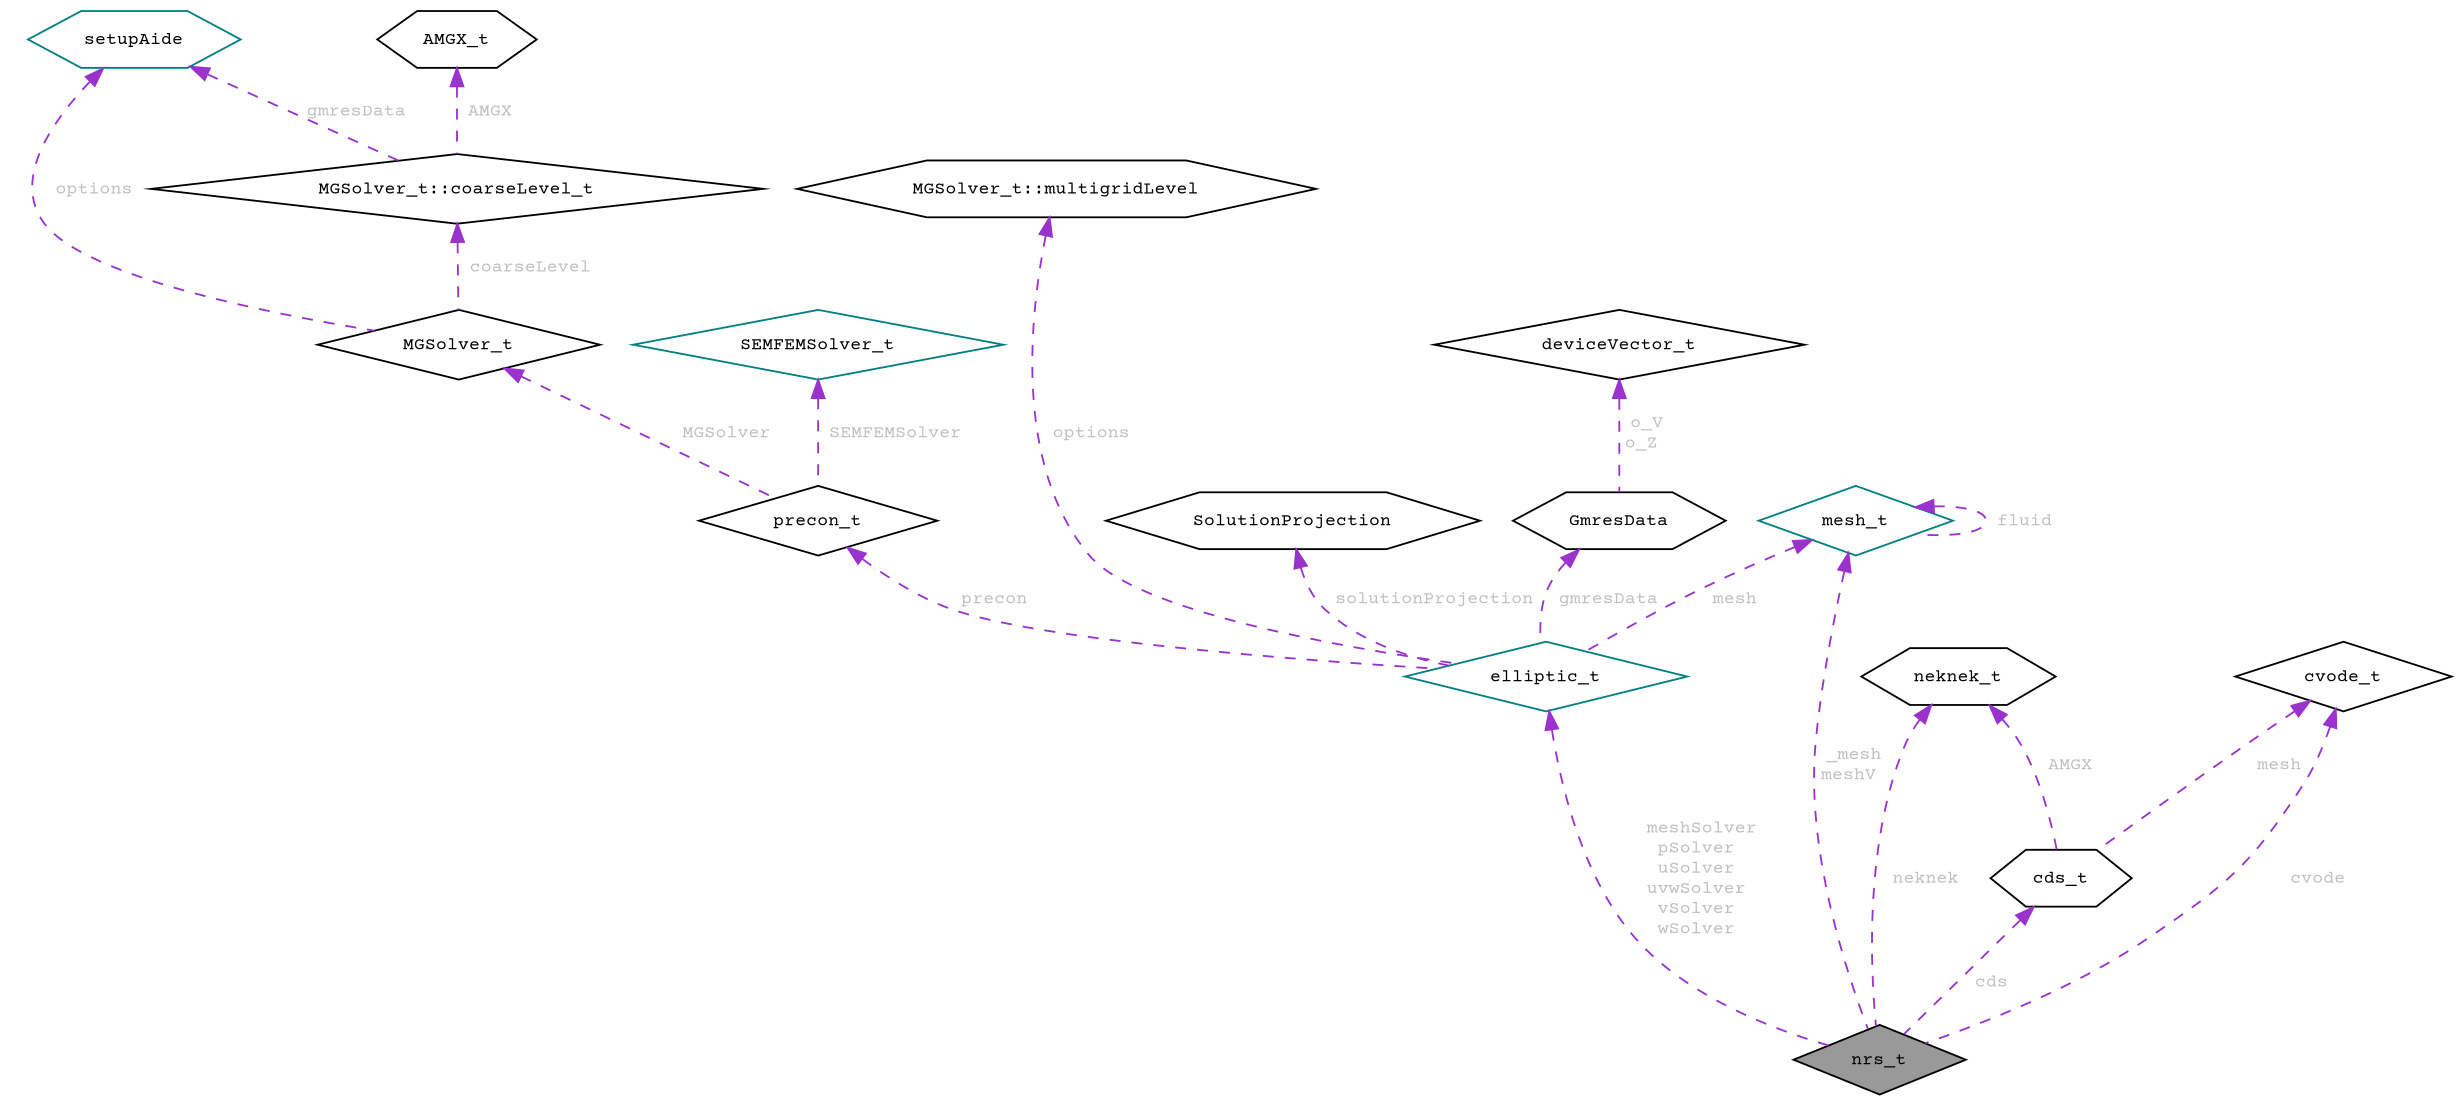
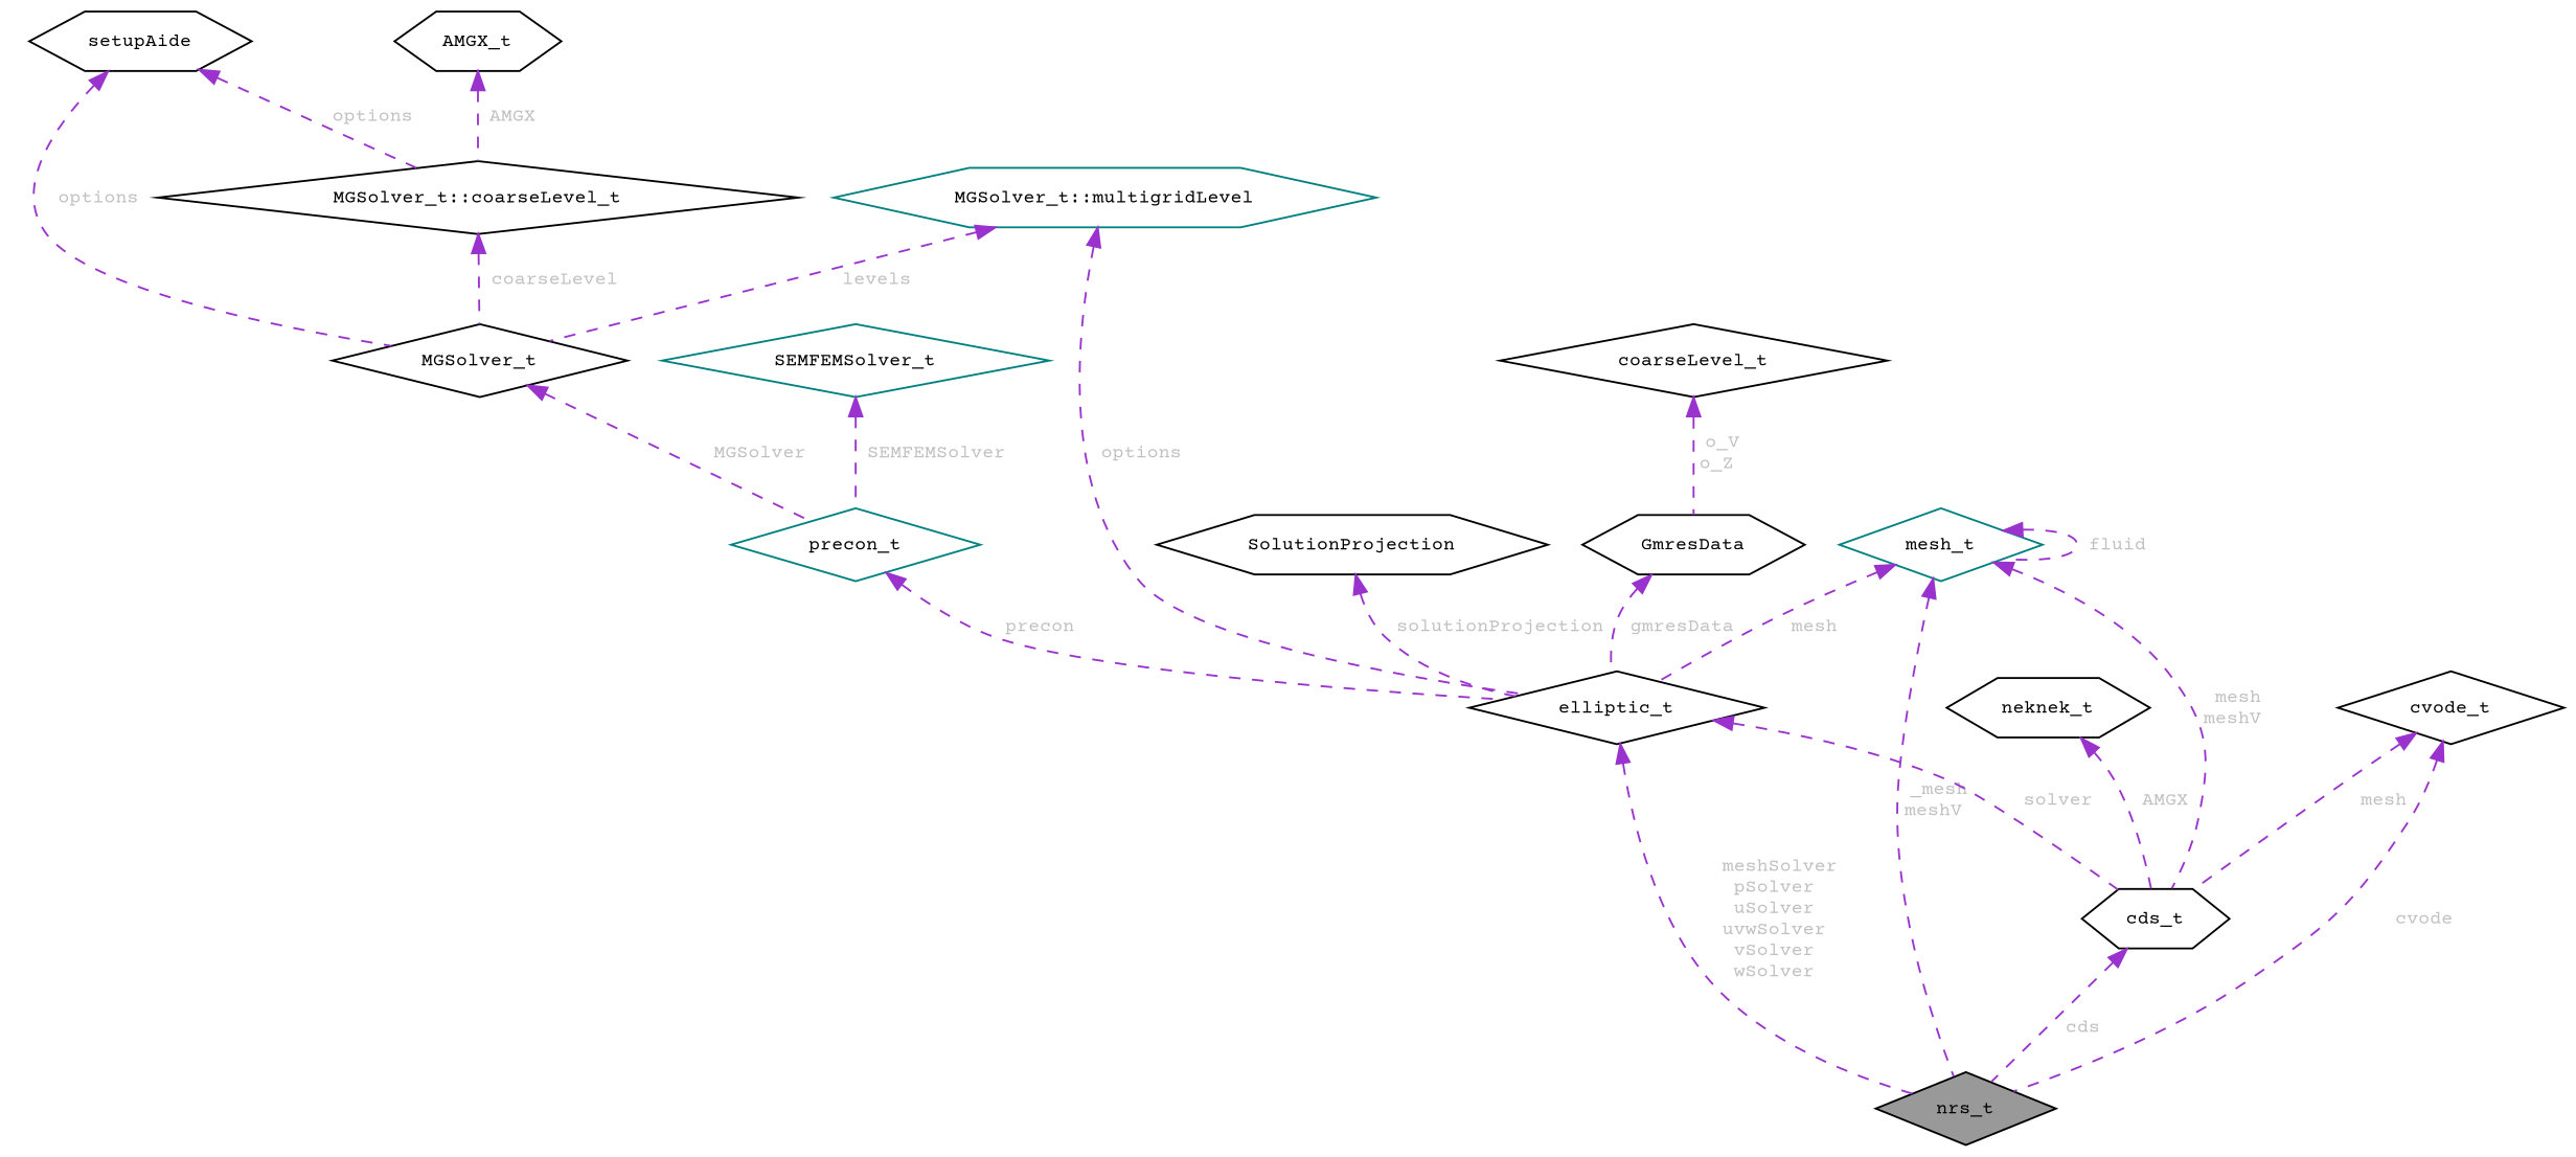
  digraph {
    fontname="Courier Prime"
    node [color=black fillcolor=white fontname="Courier Prime" fontsize=10 shape=diamond style=filled]
    edge [color=darkorchid3 dir=back fontcolor=grey fontname="Courier Prime" fontsize=10 labelfontname=Helvetica labelfontsize=10 style=dashed]
    n1 [fillcolor=grey60 fontcolor=black height=0.2 label=nrs_t width=0.4]
    n2 [color=teal height=0.2 label=mesh_t width=0.4]
-   n3 [color=teal height=0.2 label=elliptic_t width=0.4]
+   n3 [height=0.2 label=elliptic_t width=0.4]
    n4 [height=0.2 label=cds_t shape=hexagon width=0.4]
-   n5 [height=0.2 label=precon_t width=0.4]
+   n5 [color=teal height=0.2 label=precon_t width=0.4]
    n6 [height=0.2 label=MGSolver_t width=0.4]
-   n7 [color=teal height=0.2 label=setupAide shape=hexagon width=0.4]
+   n7 [height=0.2 label=setupAide shape=hexagon width=0.4]
    n8 [height=0.2 label="MGSolver_t::coarseLevel_t" width=0.4]
-   n9 [height=0.2 label="MGSolver_t::multigridLevel" shape=hexagon width=0.4]
+   n9 [color=teal height=0.2 label="MGSolver_t::multigridLevel" shape=hexagon width=0.4]
    n10 [height=0.2 label=AMGX_t shape=hexagon width=0.4]
    n11 [color=teal height=0.2 label=SEMFEMSolver_t width=0.4]
    n12 [height=0.2 label=SolutionProjection shape=hexagon width=0.4]
    n13 [height=0.2 label=GmresData shape=hexagon width=0.4]
-   n14 [height=0.2 label=deviceVector_t width=0.4]
+   n14 [height=0.2 label=coarseLevel_t width=0.4]
    n15 [height=0.2 label=neknek_t shape=hexagon width=0.4]
    n16 [height=0.2 label=cvode_t width=0.4]
    n2 -> n1 [label=" _mesh\nmeshV"]
    n2 -> n2 [label=" fluid"]
    n2 -> n3 [label=" mesh"]
+   n2 -> n4 [label=" mesh\nmeshV"]
    n3 -> n1 [label=" meshSolver\npSolver\nuSolver\nuvwSolver\nvSolver\nwSolver"]
+   n3 -> n4 [label=" solver"]
    n4 -> n1 [label=" cds"]
    n5 -> n3 [label=" precon"]
    n6 -> n5 [label=" MGSolver"]
    n7 -> n6 [label=" options"]
-   n7 -> n8 [label=" gmresData"]
+   n7 -> n8 [label=" options"]
    n8 -> n6 [label=" coarseLevel"]
    n9 -> n3 [label=" options"]
+   n9 -> n6 [label=" levels"]
    n10 -> n8 [label=" AMGX"]
    n11 -> n5 [label=" SEMFEMSolver"]
    n12 -> n3 [label=" solutionProjection"]
    n13 -> n3 [label=" gmresData"]
    n14 -> n13 [label=" o_V\no_Z"]
-   n15 -> n1 [label=" neknek"]
    n15 -> n4 [label=" AMGX"]
    n16 -> n1 [label=" cvode"]
    n16 -> n4 [label=" mesh"]
  }
